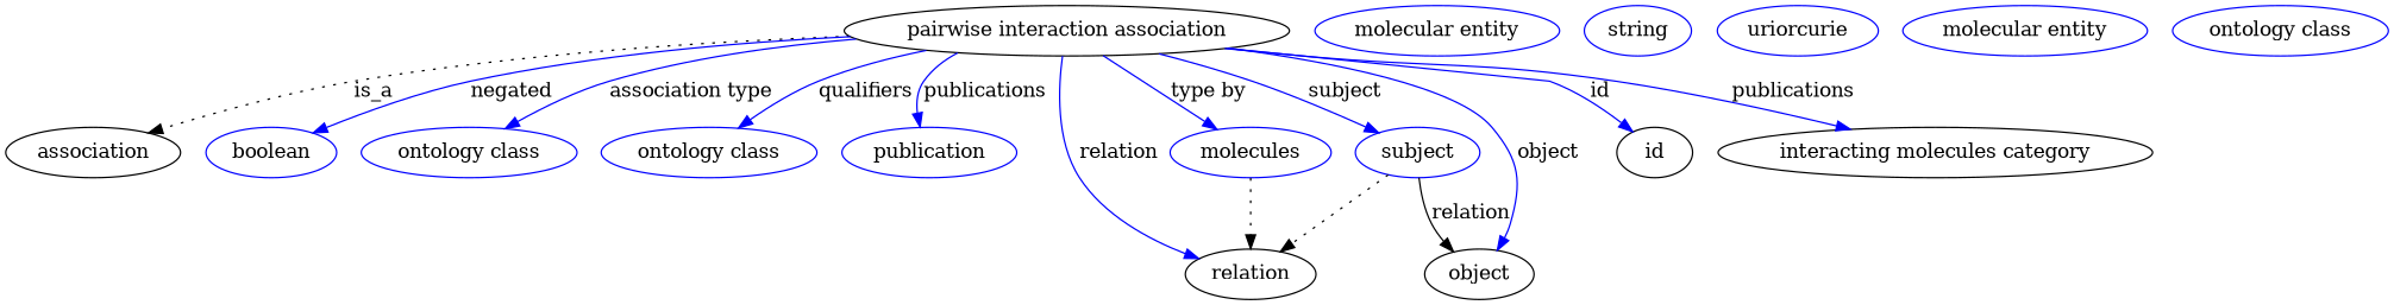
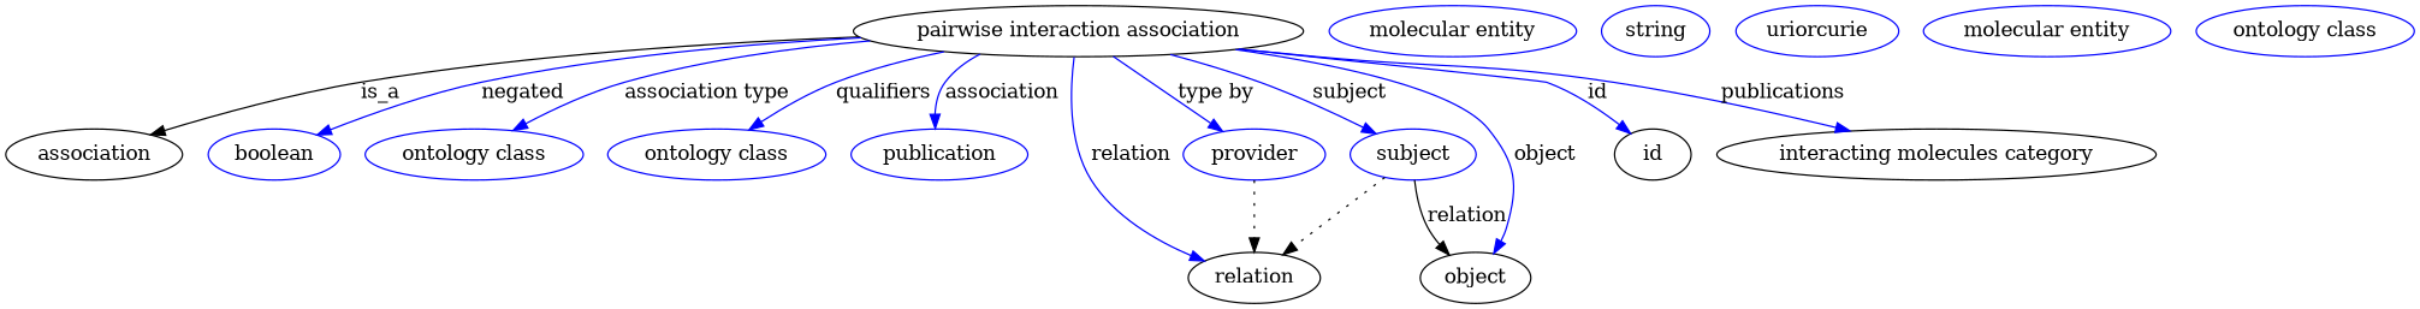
  digraph {
    node [color=blue]
    edge [color=blue style=solid]
    n1 [height=0.5 label="pairwise interaction association" width=3.3941 color=""]
    association [height=0.5 width=1.3902 color=""]
    n3 [height=0.5 label=boolean width=1.0652]
    n4 [height=0.5 label="ontology class" width=1.7151]
    n5 [height=0.5 label="ontology class" width=1.7151]
    n6 [height=0.5 label=publication width=1.3902]
-   n7 [height=0.5 label=molecules width=1.1193]
+   n7 [height=0.5 label=provider width=1.1193]
    subject [height=0.5 width=0.99297]
    id [height=0.5 width=0.75 color=""]
    relation [height=0.5 width=1.0471 color=""]
    object [height=0.5 width=0.9027 color=""]
    "interacting molecules category" [height=0.5 width=3.3219 color=""]
    n13 [height=0.5 label="molecular entity" width=1.9137]
    n14 [height=0.5 label=string width=0.84854]
    n15 [height=0.5 label=uriorcurie width=1.2638]
    n16 [height=0.5 label="molecular entity" width=1.9137]
    n17 [height=0.5 label="ontology class" width=1.7151]
-   n1 -> association [label=is_a style=dotted color=""]
+   n1 -> association [label=is_a color="" style=""]
    n1 -> n3 [label=negated]
    n1 -> n4 [label="association type"]
    n1 -> n5 [label=qualifiers]
-   n1 -> n6 [label=publications]
+   n1 -> n6 [label=association]
    n1 -> n7 [label="type by"]
    n1 -> subject [label=subject]
    n1 -> id [label=id]
    n1 -> relation [label=relation]
    n1 -> object [label=object]
    n1 -> "interacting molecules category" [label=publications]
    n7 -> relation [style=dotted color=""]
    subject -> relation [style=dotted color=""]
    subject -> object [label=relation color="" style=""]
  }
